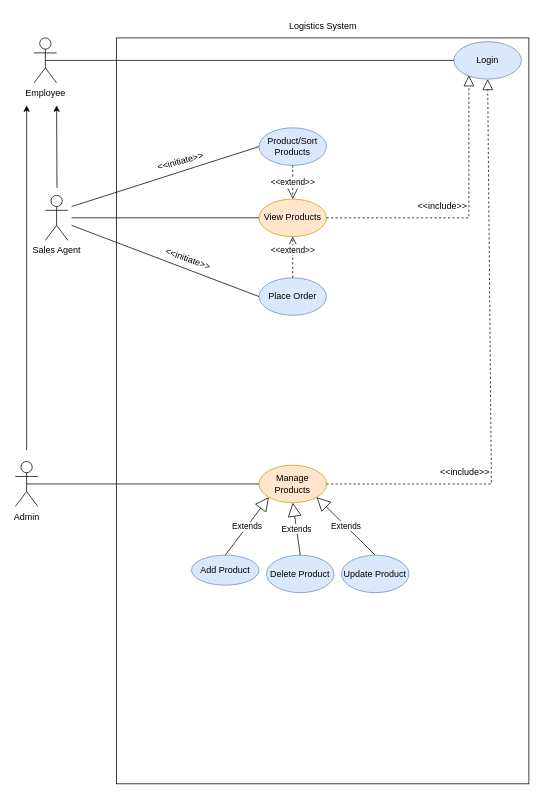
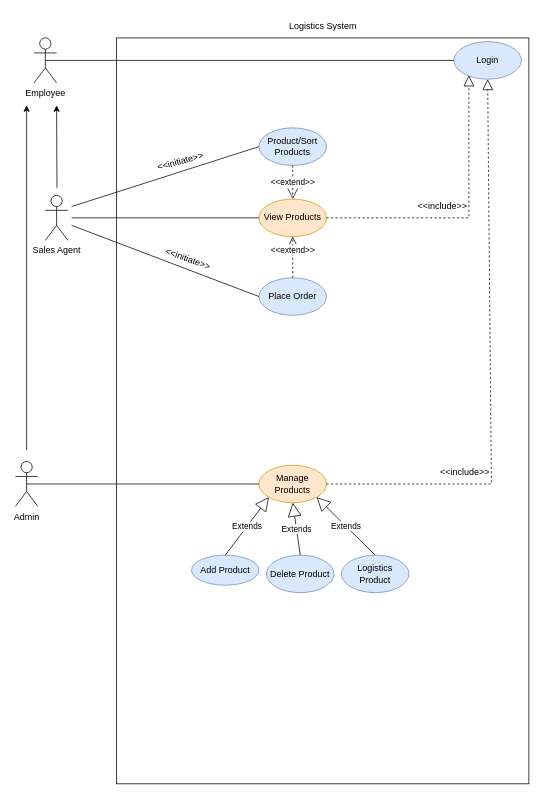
  <mxCell id="0" />
  <mxCell id="1" parent="0" />
  <mxCell id="2" value="Employee" style="shape=umlActor;verticalLabelPosition=bottom;verticalAlign=top;html=1;outlineConnect=0;" vertex="1" parent="1"><mxGeometry x="45" y="50" width="30" height="60" as="geometry" /></mxCell>
  <mxCell id="3" value="" style="endArrow=classic;html=1;rounded=0;" edge="1" parent="1"><mxGeometry width="50" height="50" relative="1" as="geometry"><mxPoint x="75.5" y="250" as="sourcePoint" /><mxPoint x="75" y="140" as="targetPoint" /></mxGeometry></mxCell>
  <mxCell id="4" value="Sales Agent" style="shape=umlActor;verticalLabelPosition=bottom;verticalAlign=top;html=1;outlineConnect=0;" vertex="1" parent="1"><mxGeometry x="60" y="260" width="30" height="60" as="geometry" /></mxCell>
  <mxCell id="5" value="" style="endArrow=classic;html=1;rounded=0;" edge="1" parent="1"><mxGeometry width="50" height="50" relative="1" as="geometry"><mxPoint x="35" y="600" as="sourcePoint" /><mxPoint x="35" y="140" as="targetPoint" /></mxGeometry></mxCell>
  <mxCell id="6" value="Admin" style="shape=umlActor;verticalLabelPosition=bottom;verticalAlign=top;html=1;outlineConnect=0;" vertex="1" parent="1"><mxGeometry x="20" y="615" width="30" height="60" as="geometry" /></mxCell>
  <mxCell id="7" value="" style="rounded=0;whiteSpace=wrap;html=1;" vertex="1" parent="1"><mxGeometry x="155" y="50" width="550" height="995" as="geometry" /></mxCell>
  <mxCell id="8" value="Logistics System" style="text;html=1;align=center;verticalAlign=middle;whiteSpace=wrap;rounded=0;" vertex="1" parent="1"><mxGeometry x="377.5" y="20" width="105" height="30" as="geometry" /></mxCell>
  <mxCell id="9" value="Login" style="ellipse;whiteSpace=wrap;html=1;fillColor=#dae8fc;strokeColor=#6c8ebf;" vertex="1" parent="1"><mxGeometry x="605" y="55" width="90" height="50" as="geometry" /></mxCell>
  <mxCell id="10" value="" style="endArrow=none;html=1;rounded=0;exitX=0.5;exitY=0.5;exitDx=0;exitDy=0;exitPerimeter=0;entryX=0;entryY=0.5;entryDx=0;entryDy=0;" edge="1" parent="1" source="2" target="9"><mxGeometry width="50" height="50" relative="1" as="geometry"><mxPoint x="395" y="210" as="sourcePoint" /><mxPoint x="445" y="160" as="targetPoint" /></mxGeometry></mxCell>
  <mxCell id="11" value="Manage Products" style="ellipse;whiteSpace=wrap;html=1;fillColor=#ffe6cc;strokeColor=#d79b00;" vertex="1" parent="1"><mxGeometry x="345" y="620" width="90" height="50" as="geometry" /></mxCell>
  <mxCell id="12" value="" style="endArrow=none;html=1;rounded=0;entryX=0.5;entryY=0.5;entryDx=0;entryDy=0;entryPerimeter=0;exitX=0;exitY=0.5;exitDx=0;exitDy=0;" edge="1" parent="1" source="11" target="6"><mxGeometry width="50" height="50" relative="1" as="geometry"><mxPoint x="395" y="620" as="sourcePoint" /><mxPoint x="445" y="570" as="targetPoint" /></mxGeometry></mxCell>
  <mxCell id="13" value="" style="endArrow=block;dashed=1;endFill=0;endSize=12;html=1;rounded=0;exitX=1;exitY=0.5;exitDx=0;exitDy=0;entryX=0.5;entryY=1;entryDx=0;entryDy=0;" edge="1" parent="1" source="11" target="9"><mxGeometry width="160" relative="1" as="geometry"><mxPoint x="345" y="650" as="sourcePoint" /><mxPoint x="505" y="650" as="targetPoint" /><Array as="points"><mxPoint x="655" y="645" /></Array></mxGeometry></mxCell>
  <mxCell id="14" value="&amp;lt;&amp;lt;include&amp;gt;&amp;gt;" style="text;html=1;align=center;verticalAlign=middle;whiteSpace=wrap;rounded=0;" vertex="1" parent="1"><mxGeometry x="585" y="615" width="70" height="30" as="geometry" /></mxCell>
  <mxCell id="15" value="Add Product" style="ellipse;whiteSpace=wrap;html=1;fillColor=#dae8fc;strokeColor=#6c8ebf;" vertex="1" parent="1"><mxGeometry x="255" y="740" width="90" height="40" as="geometry" /></mxCell>
  <mxCell id="16" value="Extends" style="endArrow=block;endSize=16;endFill=0;html=1;rounded=0;exitX=0.5;exitY=0;exitDx=0;exitDy=0;entryX=0;entryY=1;entryDx=0;entryDy=0;" edge="1" parent="1" source="15" target="11"><mxGeometry width="160" relative="1" as="geometry"><mxPoint x="225" y="780" as="sourcePoint" /><mxPoint x="385" y="780" as="targetPoint" /></mxGeometry></mxCell>
  <mxCell id="17" value="Delete Product" style="ellipse;whiteSpace=wrap;html=1;fillColor=#dae8fc;strokeColor=#6c8ebf;" vertex="1" parent="1"><mxGeometry x="355" y="740" width="90" height="50" as="geometry" /></mxCell>
  <mxCell id="18" value="Extends" style="endArrow=block;endSize=16;endFill=0;html=1;rounded=0;exitX=0.5;exitY=0;exitDx=0;exitDy=0;entryX=0.5;entryY=1;entryDx=0;entryDy=0;" edge="1" parent="1" source="17" target="11"><mxGeometry width="160" relative="1" as="geometry"><mxPoint x="335" y="780" as="sourcePoint" /><mxPoint x="468" y="663" as="targetPoint" /></mxGeometry></mxCell>
  <mxCell id="19" value="Extends" style="endArrow=block;endSize=16;endFill=0;html=1;rounded=0;exitX=0.5;exitY=0;exitDx=0;exitDy=0;entryX=1;entryY=1;entryDx=0;entryDy=0;" edge="1" parent="1" source="20" target="11"><mxGeometry width="160" relative="1" as="geometry"><mxPoint x="435" y="730" as="sourcePoint" /><mxPoint x="425" y="660" as="targetPoint" /></mxGeometry></mxCell>
- <mxCell id="20" value="Update Product" style="ellipse;whiteSpace=wrap;html=1;fillColor=#dae8fc;strokeColor=#6c8ebf;" vertex="1" parent="1"><mxGeometry x="455" y="740" width="90" height="50" as="geometry" /></mxCell>
+ <mxCell id="20" value="Logistics Product" style="ellipse;whiteSpace=wrap;html=1;fillColor=#dae8fc;strokeColor=#6c8ebf;" vertex="1" parent="1"><mxGeometry x="455" y="740" width="90" height="50" as="geometry" /></mxCell>
  <mxCell id="21" value="Place Order" style="ellipse;whiteSpace=wrap;html=1;fillColor=#dae8fc;strokeColor=#6c8ebf;" vertex="1" parent="1"><mxGeometry x="345" y="370" width="90" height="50" as="geometry" /></mxCell>
  <mxCell id="22" value="View Products" style="ellipse;whiteSpace=wrap;html=1;fillColor=#ffe6cc;strokeColor=#d79b00;" vertex="1" parent="1"><mxGeometry x="345" y="265" width="90" height="50" as="geometry" /></mxCell>
  <mxCell id="23" value="&amp;lt;&amp;lt;extend&amp;gt;&amp;gt;" style="html=1;verticalAlign=bottom;endArrow=open;dashed=1;endSize=8;curved=0;rounded=0;exitX=0.5;exitY=0;exitDx=0;exitDy=0;entryX=0.5;entryY=1;entryDx=0;entryDy=0;" edge="1" parent="1" source="21" target="22"><mxGeometry relative="1" as="geometry"><mxPoint x="615" y="410" as="sourcePoint" /><mxPoint x="535" y="410" as="targetPoint" /></mxGeometry></mxCell>
  <mxCell id="24" value="" style="endArrow=none;html=1;rounded=0;entryX=0;entryY=0.5;entryDx=0;entryDy=0;" edge="1" parent="1" target="21"><mxGeometry width="50" height="50" relative="1" as="geometry"><mxPoint x="95" y="300" as="sourcePoint" /><mxPoint x="315" y="280" as="targetPoint" /></mxGeometry></mxCell>
  <mxCell id="25" value="&amp;lt;&amp;lt;initiate&amp;gt;&amp;gt;" style="text;html=1;align=center;verticalAlign=middle;resizable=0;points=[];autosize=1;strokeColor=none;fillColor=none;rotation=20;" vertex="1" parent="1"><mxGeometry x="205" y="330" width="90" height="30" as="geometry" /></mxCell>
  <mxCell id="26" value="" style="endArrow=none;html=1;rounded=0;entryX=0;entryY=0.5;entryDx=0;entryDy=0;" edge="1" parent="1" target="22"><mxGeometry width="50" height="50" relative="1" as="geometry"><mxPoint x="95" y="290" as="sourcePoint" /><mxPoint x="315" y="280" as="targetPoint" /></mxGeometry></mxCell>
  <mxCell id="27" value="&amp;lt;&amp;lt;include&amp;gt;&amp;gt;" style="text;html=1;align=center;verticalAlign=middle;whiteSpace=wrap;rounded=0;" vertex="1" parent="1"><mxGeometry x="555" y="260" width="70" height="30" as="geometry" /></mxCell>
  <mxCell id="28" value="" style="endArrow=block;dashed=1;endFill=0;endSize=12;html=1;rounded=0;exitX=1;exitY=0.5;exitDx=0;exitDy=0;entryX=0.222;entryY=0.9;entryDx=0;entryDy=0;entryPerimeter=0;" edge="1" parent="1" source="22" target="9"><mxGeometry width="160" relative="1" as="geometry"><mxPoint x="435" y="340" as="sourcePoint" /><mxPoint x="650" y="-200" as="targetPoint" /><Array as="points"><mxPoint x="625" y="290" /></Array></mxGeometry></mxCell>
  <mxCell id="29" value="Product/Sort Products" style="ellipse;whiteSpace=wrap;html=1;fillColor=#dae8fc;strokeColor=#6c8ebf;" vertex="1" parent="1"><mxGeometry x="345" y="170" width="90" height="50" as="geometry" /></mxCell>
  <mxCell id="30" value="&amp;lt;&amp;lt;extend&amp;gt;&amp;gt;" style="endArrow=open;endSize=12;dashed=1;html=1;rounded=0;exitX=0.5;exitY=1;exitDx=0;exitDy=0;entryX=0.5;entryY=0;entryDx=0;entryDy=0;" edge="1" parent="1" source="29" target="22"><mxGeometry width="160" relative="1" as="geometry"><mxPoint x="365" y="330" as="sourcePoint" /><mxPoint x="525" y="330" as="targetPoint" /></mxGeometry></mxCell>
  <mxCell id="31" value="" style="endArrow=none;html=1;rounded=0;entryX=0;entryY=0.5;entryDx=0;entryDy=0;" edge="1" parent="1" target="29"><mxGeometry width="50" height="50" relative="1" as="geometry"><mxPoint x="95" y="275" as="sourcePoint" /><mxPoint x="345" y="370" as="targetPoint" /></mxGeometry></mxCell>
  <mxCell id="32" value="&amp;lt;&amp;lt;initiate&amp;gt;&amp;gt;" style="text;html=1;align=center;verticalAlign=middle;resizable=0;points=[];autosize=1;strokeColor=none;fillColor=none;rotation=-15;" vertex="1" parent="1"><mxGeometry x="195" y="200" width="90" height="30" as="geometry" /></mxCell>
